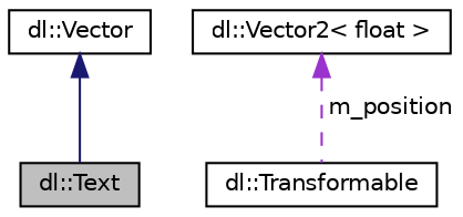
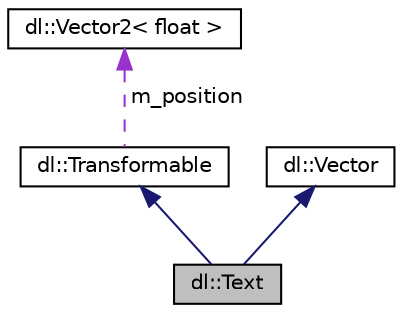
  digraph {
    node [color=black fillcolor=white fontname=Helvetica fontsize=10 shape=record style=filled]
    edge [color=midnightblue dir=back fontname=Helvetica fontsize=10 labelfontname=Helvetica labelfontsize=10 style=solid]
    n1 [fillcolor=grey75 fontcolor=black height=0.2 label="dl::Text" width=0.4]
    n2 [height=0.2 label="dl::Transformable" width=0.4]
    n3 [height=0.2 label="dl::Vector2\< float \>" width=0.4]
    n4 [height=0.2 label="dl::Vector" width=0.4]
+   n2 -> n1
    n3 -> n2 [color=darkorchid3 label=" m_position" style=dashed]
    n4 -> n1
  }
